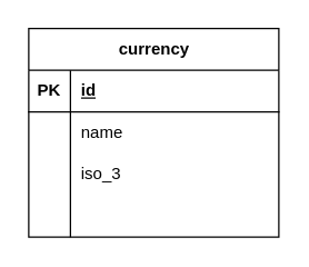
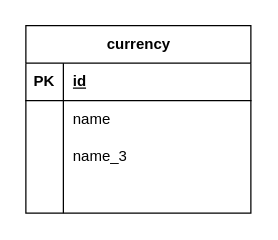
  <mxCell id="0" />
  <mxCell id="1" parent="0" />
  <mxCell id="2" value="currency" style="shape=table;startSize=30;container=1;collapsible=1;childLayout=tableLayout;fixedRows=1;rowLines=0;fontStyle=1;align=center;resizeLast=1;html=1;" vertex="1" parent="1"><mxGeometry x="20" y="20" width="180" height="150" as="geometry"><mxRectangle x="140" y="170" width="90" height="30" as="alternateBounds" /></mxGeometry></mxCell>
  <mxCell id="3" value="" style="shape=tableRow;horizontal=0;startSize=0;swimlaneHead=0;swimlaneBody=0;fillColor=none;collapsible=0;dropTarget=0;points=[[0,0.5],[1,0.5]];portConstraint=eastwest;top=0;left=0;right=0;bottom=1;" vertex="1" parent="2"><mxGeometry y="30" width="180" height="30" as="geometry" /></mxCell>
  <mxCell id="4" value="PK" style="shape=partialRectangle;connectable=0;fillColor=none;top=0;left=0;bottom=0;right=0;fontStyle=1;overflow=hidden;whiteSpace=wrap;html=1;" vertex="1" parent="3"><mxGeometry width="30" height="30" as="geometry"><mxRectangle width="30" height="30" as="alternateBounds" /></mxGeometry></mxCell>
  <mxCell id="5" value="id" style="shape=partialRectangle;connectable=0;fillColor=none;top=0;left=0;bottom=0;right=0;align=left;spacingLeft=6;fontStyle=5;overflow=hidden;whiteSpace=wrap;html=1;" vertex="1" parent="3"><mxGeometry x="30" width="150" height="30" as="geometry"><mxRectangle width="150" height="30" as="alternateBounds" /></mxGeometry></mxCell>
  <mxCell id="6" value="" style="shape=tableRow;horizontal=0;startSize=0;swimlaneHead=0;swimlaneBody=0;fillColor=none;collapsible=0;dropTarget=0;points=[[0,0.5],[1,0.5]];portConstraint=eastwest;top=0;left=0;right=0;bottom=0;" vertex="1" parent="2"><mxGeometry y="60" width="180" height="30" as="geometry" /></mxCell>
  <mxCell id="7" value="" style="shape=partialRectangle;connectable=0;fillColor=none;top=0;left=0;bottom=0;right=0;editable=1;overflow=hidden;whiteSpace=wrap;html=1;" vertex="1" parent="6"><mxGeometry width="30" height="30" as="geometry"><mxRectangle width="30" height="30" as="alternateBounds" /></mxGeometry></mxCell>
  <mxCell id="8" value="name" style="shape=partialRectangle;connectable=0;fillColor=none;top=0;left=0;bottom=0;right=0;align=left;spacingLeft=6;overflow=hidden;whiteSpace=wrap;html=1;" vertex="1" parent="6"><mxGeometry x="30" width="150" height="30" as="geometry"><mxRectangle width="150" height="30" as="alternateBounds" /></mxGeometry></mxCell>
  <mxCell id="9" value="" style="shape=tableRow;horizontal=0;startSize=0;swimlaneHead=0;swimlaneBody=0;fillColor=none;collapsible=0;dropTarget=0;points=[[0,0.5],[1,0.5]];portConstraint=eastwest;top=0;left=0;right=0;bottom=0;" vertex="1" parent="2"><mxGeometry y="90" width="180" height="30" as="geometry" /></mxCell>
  <mxCell id="10" value="" style="shape=partialRectangle;connectable=0;fillColor=none;top=0;left=0;bottom=0;right=0;editable=1;overflow=hidden;whiteSpace=wrap;html=1;" vertex="1" parent="9"><mxGeometry width="30" height="30" as="geometry"><mxRectangle width="30" height="30" as="alternateBounds" /></mxGeometry></mxCell>
- <mxCell id="11" value="iso_3" style="shape=partialRectangle;connectable=0;fillColor=none;top=0;left=0;bottom=0;right=0;align=left;spacingLeft=6;overflow=hidden;whiteSpace=wrap;html=1;" vertex="1" parent="9"><mxGeometry x="30" width="150" height="30" as="geometry"><mxRectangle width="150" height="30" as="alternateBounds" /></mxGeometry></mxCell>
+ <mxCell id="11" value="name_3" style="shape=partialRectangle;connectable=0;fillColor=none;top=0;left=0;bottom=0;right=0;align=left;spacingLeft=6;overflow=hidden;whiteSpace=wrap;html=1;" vertex="1" parent="9"><mxGeometry x="30" width="150" height="30" as="geometry"><mxRectangle width="150" height="30" as="alternateBounds" /></mxGeometry></mxCell>
  <mxCell id="12" value="" style="shape=tableRow;horizontal=0;startSize=0;swimlaneHead=0;swimlaneBody=0;fillColor=none;collapsible=0;dropTarget=0;points=[[0,0.5],[1,0.5]];portConstraint=eastwest;top=0;left=0;right=0;bottom=0;" vertex="1" parent="2"><mxGeometry y="120" width="180" height="30" as="geometry" /></mxCell>
  <mxCell id="13" value="" style="shape=partialRectangle;connectable=0;fillColor=none;top=0;left=0;bottom=0;right=0;editable=1;overflow=hidden;whiteSpace=wrap;html=1;" vertex="1" parent="12"><mxGeometry width="30" height="30" as="geometry"><mxRectangle width="30" height="30" as="alternateBounds" /></mxGeometry></mxCell>
  <mxCell id="14" value="" style="shape=partialRectangle;connectable=0;fillColor=none;top=0;left=0;bottom=0;right=0;align=left;spacingLeft=6;overflow=hidden;whiteSpace=wrap;html=1;" vertex="1" parent="12"><mxGeometry x="30" width="150" height="30" as="geometry"><mxRectangle width="150" height="30" as="alternateBounds" /></mxGeometry></mxCell>
